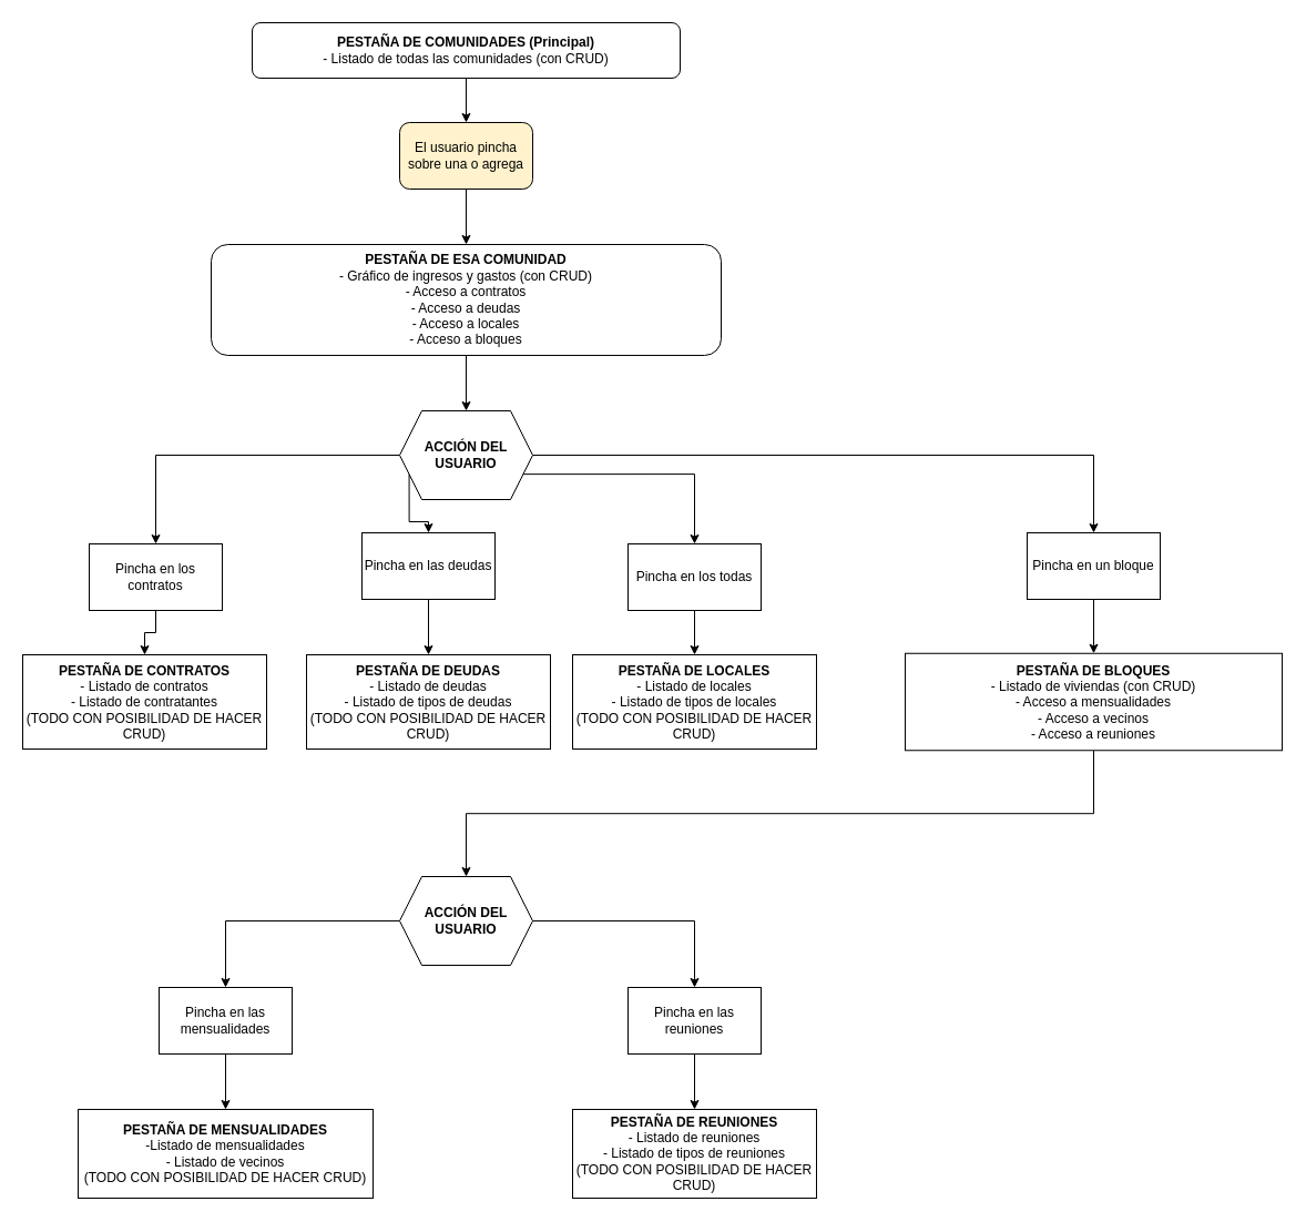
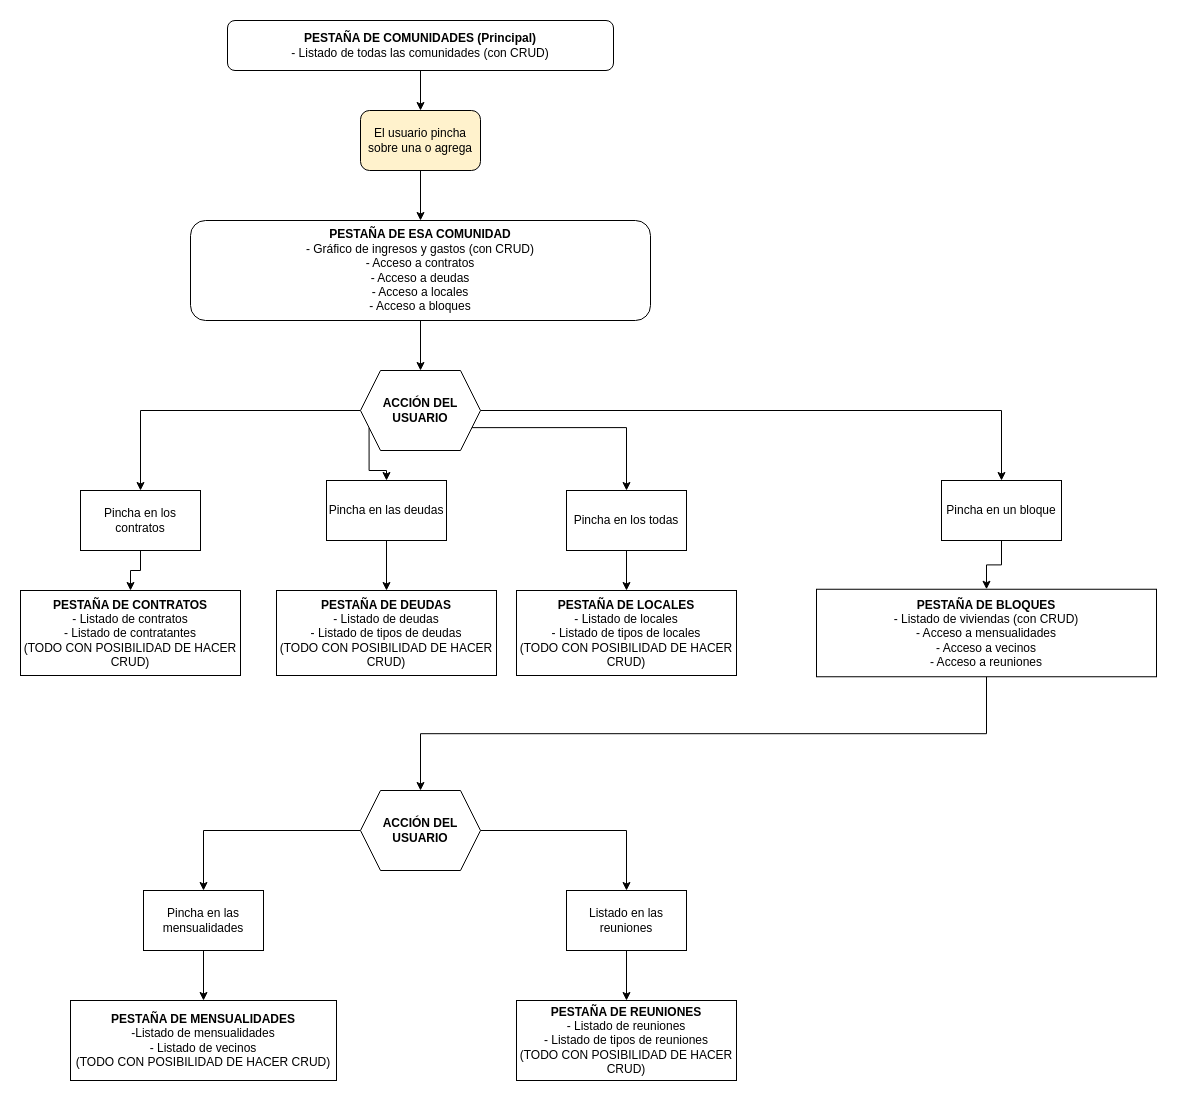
  <mxCell id="0" />
  <mxCell id="1" parent="0" />
  <mxCell id="2" style="edgeStyle=orthogonalEdgeStyle;rounded=0;orthogonalLoop=1;jettySize=auto;html=1;exitX=0.5;exitY=1;exitDx=0;exitDy=0;entryX=0.5;entryY=0;entryDx=0;entryDy=0;" parent="1" source="3" target="5" edge="1"><mxGeometry relative="1" as="geometry" /></mxCell>
  <mxCell id="3" value="&lt;div&gt;&lt;b&gt;PESTAÑA DE COMUNIDADES (Principal)&lt;/b&gt;&lt;/div&gt;&lt;div&gt;- Listado de todas las comunidades (con CRUD)&lt;br&gt;&lt;/div&gt;" style="rounded=1;whiteSpace=wrap;html=1;fontSize=12;glass=0;strokeWidth=1;shadow=0;" parent="1" vertex="1"><mxGeometry x="227" y="20" width="386" height="50" as="geometry" /></mxCell>
  <mxCell id="4" value="" style="edgeStyle=orthogonalEdgeStyle;rounded=0;orthogonalLoop=1;jettySize=auto;html=1;" parent="1" source="5" target="7" edge="1"><mxGeometry relative="1" as="geometry" /></mxCell>
  <mxCell id="5" value="El usuario pincha sobre una o agrega" style="rounded=1;whiteSpace=wrap;html=1;fillColor=#fff2cc;" parent="1" vertex="1"><mxGeometry x="360" y="110" width="120" height="60" as="geometry" /></mxCell>
  <mxCell id="6" style="edgeStyle=orthogonalEdgeStyle;rounded=0;orthogonalLoop=1;jettySize=auto;html=1;exitX=0.5;exitY=1;exitDx=0;exitDy=0;entryX=0.5;entryY=0;entryDx=0;entryDy=0;" parent="1" source="7" target="12" edge="1"><mxGeometry relative="1" as="geometry" /></mxCell>
  <mxCell id="7" value="&lt;div&gt;&lt;b&gt;PESTAÑA DE&lt;/b&gt; &lt;b&gt;ESA COMUNIDAD&lt;/b&gt;&lt;/div&gt;&lt;div&gt;- Gráfico de ingresos y gastos (con CRUD)&lt;br&gt;&lt;/div&gt;&lt;div&gt;- Acceso a contratos&lt;br&gt;&lt;/div&gt;&lt;div&gt;- Acceso a deudas&lt;br&gt;&lt;/div&gt;&lt;div&gt;- Acceso a locales&lt;br&gt;&lt;/div&gt;&lt;div&gt;- Acceso a bloques&lt;br&gt;&lt;/div&gt;" style="whiteSpace=wrap;html=1;rounded=1;" parent="1" vertex="1"><mxGeometry x="190" y="220" width="460" height="100" as="geometry" /></mxCell>
  <mxCell id="8" value="" style="edgeStyle=orthogonalEdgeStyle;rounded=0;orthogonalLoop=1;jettySize=auto;html=1;" parent="1" source="12" target="14" edge="1"><mxGeometry relative="1" as="geometry" /></mxCell>
  <mxCell id="9" value="" style="edgeStyle=orthogonalEdgeStyle;rounded=0;orthogonalLoop=1;jettySize=auto;html=1;" parent="1" source="12" target="17" edge="1"><mxGeometry relative="1" as="geometry" /></mxCell>
  <mxCell id="10" style="edgeStyle=orthogonalEdgeStyle;rounded=0;orthogonalLoop=1;jettySize=auto;html=1;exitX=0;exitY=0.75;exitDx=0;exitDy=0;entryX=0.5;entryY=0;entryDx=0;entryDy=0;" parent="1" source="12" target="21" edge="1"><mxGeometry relative="1" as="geometry" /></mxCell>
  <mxCell id="11" style="edgeStyle=orthogonalEdgeStyle;rounded=0;orthogonalLoop=1;jettySize=auto;html=1;exitX=1;exitY=0.75;exitDx=0;exitDy=0;entryX=0.5;entryY=0;entryDx=0;entryDy=0;" parent="1" source="12" target="24" edge="1"><mxGeometry relative="1" as="geometry" /></mxCell>
  <mxCell id="12" value="&lt;b&gt;ACCIÓN DEL USUARIO&lt;br&gt;&lt;/b&gt;" style="shape=hexagon;perimeter=hexagonPerimeter2;whiteSpace=wrap;html=1;fixedSize=1;" parent="1" vertex="1"><mxGeometry x="360" y="370" width="120" height="80" as="geometry" /></mxCell>
  <mxCell id="13" value="" style="edgeStyle=orthogonalEdgeStyle;rounded=0;orthogonalLoop=1;jettySize=auto;html=1;" parent="1" source="14" target="15" edge="1"><mxGeometry relative="1" as="geometry" /></mxCell>
  <mxCell id="14" value="Pincha en los contratos" style="whiteSpace=wrap;html=1;" parent="1" vertex="1"><mxGeometry x="80" y="490" width="120" height="60" as="geometry" /></mxCell>
  <mxCell id="15" value="&lt;div&gt;&lt;b&gt;PESTAÑA DE CONTRATOS&lt;/b&gt;&lt;/div&gt;&lt;div&gt;- Listado de contratos&lt;/div&gt;&lt;div&gt;- Listado de contratantes&lt;/div&gt;&lt;div&gt;(TODO CON POSIBILIDAD DE HACER CRUD)&lt;br&gt;&lt;/div&gt;" style="whiteSpace=wrap;html=1;" parent="1" vertex="1"><mxGeometry x="20" y="590" width="220" height="85" as="geometry" /></mxCell>
  <mxCell id="16" value="" style="edgeStyle=orthogonalEdgeStyle;rounded=0;orthogonalLoop=1;jettySize=auto;html=1;" parent="1" source="17" target="19" edge="1"><mxGeometry relative="1" as="geometry" /></mxCell>
- <mxCell id="17" value="Pincha en un bloque" style="whiteSpace=wrap;html=1;" parent="1" vertex="1"><mxGeometry x="926" y="480" width="120" height="60" as="geometry" /></mxCell>
+ <mxCell id="17" value="Pincha en un bloque" style="whiteSpace=wrap;html=1;" parent="1" vertex="1"><mxGeometry x="941" y="480" width="120" height="60" as="geometry" /></mxCell>
  <mxCell id="18" style="edgeStyle=orthogonalEdgeStyle;rounded=0;orthogonalLoop=1;jettySize=auto;html=1;exitX=0.5;exitY=1;exitDx=0;exitDy=0;" parent="1" source="19" target="28" edge="1"><mxGeometry relative="1" as="geometry" /></mxCell>
  <mxCell id="19" value="&lt;div&gt;&lt;b&gt;PESTAÑA DE BLOQUES&lt;/b&gt;&lt;/div&gt;&lt;div&gt;- Listado de viviendas (con CRUD)&lt;br&gt;&lt;/div&gt;&lt;div&gt;- Acceso a mensualidades&lt;br&gt;&lt;/div&gt;&lt;div&gt;- Acceso a vecinos&lt;br&gt;&lt;/div&gt;&lt;div&gt;- Acceso a reuniones&lt;/div&gt;" style="whiteSpace=wrap;html=1;" parent="1" vertex="1"><mxGeometry x="816" y="588.75" width="340" height="87.5" as="geometry" /></mxCell>
  <mxCell id="20" style="edgeStyle=orthogonalEdgeStyle;rounded=0;orthogonalLoop=1;jettySize=auto;html=1;exitX=0.5;exitY=1;exitDx=0;exitDy=0;" parent="1" source="21" target="22" edge="1"><mxGeometry relative="1" as="geometry" /></mxCell>
  <mxCell id="21" value="Pincha en las deudas" style="rounded=0;whiteSpace=wrap;html=1;" parent="1" vertex="1"><mxGeometry x="326" y="480" width="120" height="60" as="geometry" /></mxCell>
  <mxCell id="22" value="&lt;div&gt;&lt;b&gt;PESTAÑA DE DEUDAS&lt;/b&gt;&lt;/div&gt;&lt;div&gt;- Listado de deudas&lt;br&gt;&lt;/div&gt;&lt;div&gt;- Listado de tipos de deudas&lt;br&gt;&lt;/div&gt;&lt;div&gt;(TODO CON POSIBILIDAD DE HACER CRUD)&lt;br&gt;&lt;/div&gt;" style="whiteSpace=wrap;html=1;" parent="1" vertex="1"><mxGeometry x="276" y="590" width="220" height="85" as="geometry" /></mxCell>
  <mxCell id="23" style="edgeStyle=orthogonalEdgeStyle;rounded=0;orthogonalLoop=1;jettySize=auto;html=1;entryX=0.5;entryY=0;entryDx=0;entryDy=0;" parent="1" source="24" target="25" edge="1"><mxGeometry relative="1" as="geometry" /></mxCell>
  <mxCell id="24" value="Pincha en los todas" style="rounded=0;whiteSpace=wrap;html=1;" parent="1" vertex="1"><mxGeometry x="566" y="490" width="120" height="60" as="geometry" /></mxCell>
  <mxCell id="25" value="&lt;div&gt;&lt;b&gt;PESTAÑA DE LOCALES&lt;br&gt;&lt;/b&gt;&lt;/div&gt;&lt;div&gt;- Listado de locales&lt;br&gt;&lt;/div&gt;&lt;div&gt;- Listado de tipos de locales&lt;br&gt;&lt;/div&gt;&lt;div&gt;(TODO CON POSIBILIDAD DE HACER CRUD)&lt;br&gt;&lt;/div&gt;" style="whiteSpace=wrap;html=1;" parent="1" vertex="1"><mxGeometry x="516" y="590" width="220" height="85" as="geometry" /></mxCell>
  <mxCell id="26" value="" style="edgeStyle=orthogonalEdgeStyle;rounded=0;orthogonalLoop=1;jettySize=auto;html=1;" parent="1" source="28" target="30" edge="1"><mxGeometry relative="1" as="geometry" /></mxCell>
  <mxCell id="27" value="" style="edgeStyle=orthogonalEdgeStyle;rounded=0;orthogonalLoop=1;jettySize=auto;html=1;" parent="1" source="28" target="33" edge="1"><mxGeometry relative="1" as="geometry" /></mxCell>
  <mxCell id="28" value="&lt;b&gt;ACCIÓN DEL USUARIO&lt;/b&gt;" style="shape=hexagon;perimeter=hexagonPerimeter2;whiteSpace=wrap;html=1;fixedSize=1;" parent="1" vertex="1"><mxGeometry x="360" y="790" width="120" height="80" as="geometry" /></mxCell>
  <mxCell id="29" value="" style="edgeStyle=orthogonalEdgeStyle;rounded=0;orthogonalLoop=1;jettySize=auto;html=1;" parent="1" source="30" target="31" edge="1"><mxGeometry relative="1" as="geometry" /></mxCell>
  <mxCell id="30" value="Pincha en las mensualidades" style="whiteSpace=wrap;html=1;" parent="1" vertex="1"><mxGeometry x="143" y="890" width="120" height="60" as="geometry" /></mxCell>
  <mxCell id="31" value="&lt;div&gt;&lt;b&gt;PESTAÑA DE MENSUALIDADES&lt;/b&gt;&lt;/div&gt;&lt;div&gt;-Listado de mensualidades&lt;/div&gt;&lt;div&gt;- Listado de vecinos&lt;/div&gt;&lt;div&gt;(TODO CON POSIBILIDAD DE HACER CRUD)&lt;br&gt;&lt;/div&gt;" style="whiteSpace=wrap;html=1;" parent="1" vertex="1"><mxGeometry x="70" y="1000" width="266" height="80" as="geometry" /></mxCell>
  <mxCell id="32" style="edgeStyle=orthogonalEdgeStyle;rounded=0;orthogonalLoop=1;jettySize=auto;html=1;exitX=0.5;exitY=1;exitDx=0;exitDy=0;entryX=0.5;entryY=0;entryDx=0;entryDy=0;" parent="1" source="33" target="34" edge="1"><mxGeometry relative="1" as="geometry" /></mxCell>
- <mxCell id="33" value="Pincha en las reuniones" style="whiteSpace=wrap;html=1;" parent="1" vertex="1"><mxGeometry x="566" y="890" width="120" height="60" as="geometry" /></mxCell>
+ <mxCell id="33" value="Listado en las reuniones" style="whiteSpace=wrap;html=1;" parent="1" vertex="1"><mxGeometry x="566" y="890" width="120" height="60" as="geometry" /></mxCell>
  <mxCell id="34" value="&lt;div&gt;&lt;b&gt;PESTAÑA DE REUNIONES&lt;br&gt;&lt;/b&gt;&lt;/div&gt;&lt;div&gt;- Listado de reuniones&lt;br&gt;&lt;/div&gt;&lt;div&gt;- Listado de tipos de reuniones&lt;br&gt;&lt;/div&gt;&lt;div&gt;(TODO CON POSIBILIDAD DE HACER CRUD)&lt;br&gt;&lt;/div&gt;" style="whiteSpace=wrap;html=1;" parent="1" vertex="1"><mxGeometry x="516" y="1000" width="220" height="80" as="geometry" /></mxCell>
